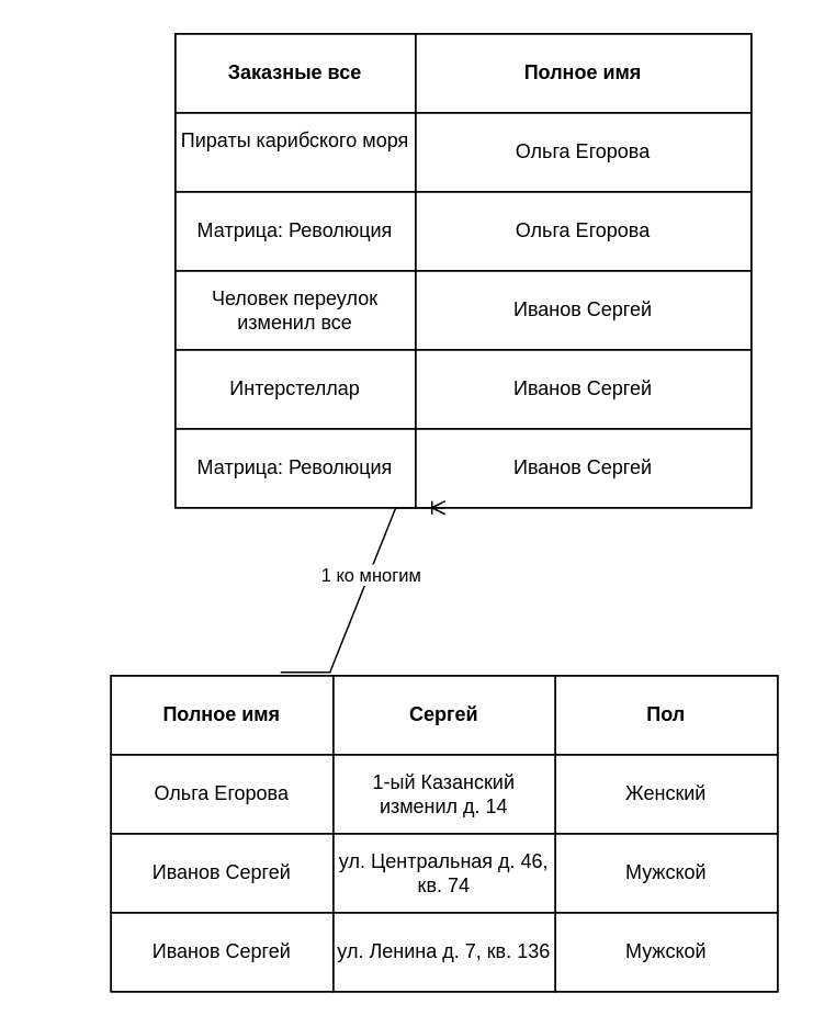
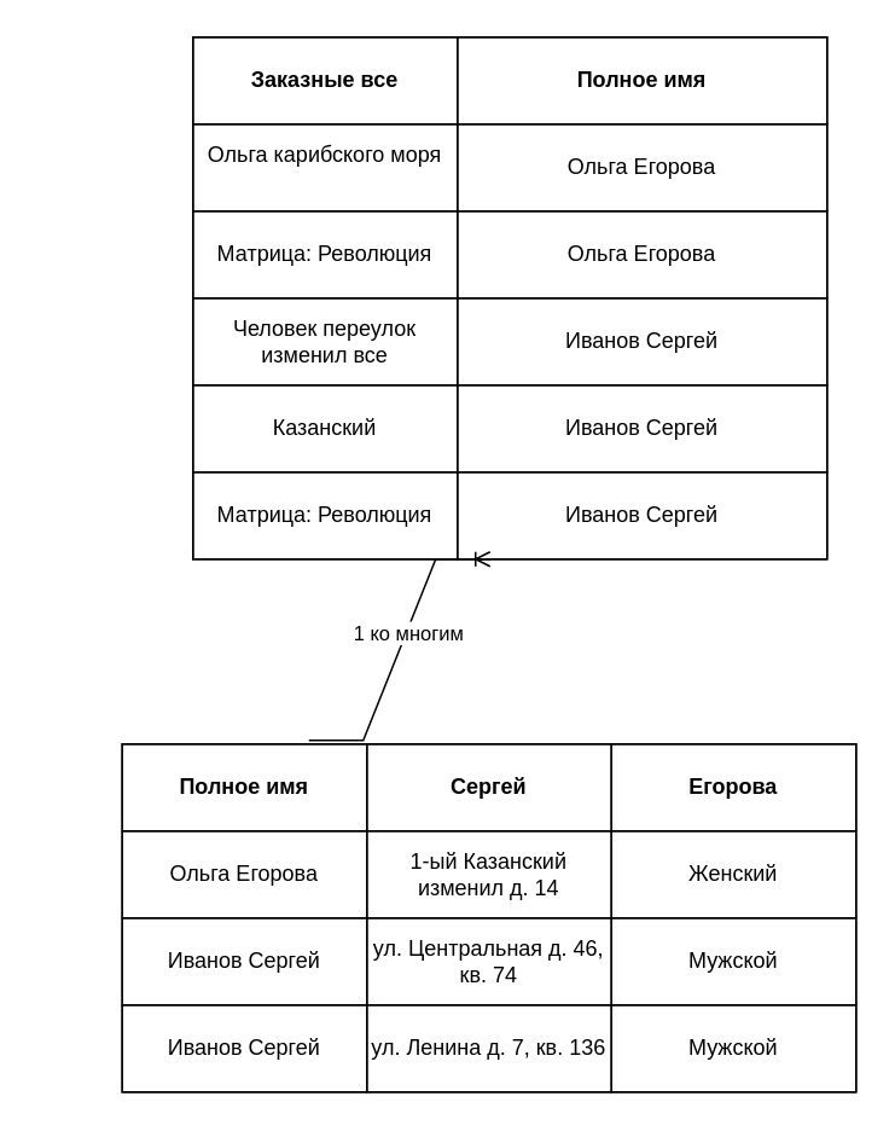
  <mxCell id="0" />
  <mxCell id="1" parent="0" />
  <mxCell id="2" value="" style="childLayout=tableLayout;recursiveResize=0;shadow=0;fillColor=none;" vertex="1" parent="1"><mxGeometry x="106" y="20" width="350" height="288" as="geometry" /></mxCell>
  <mxCell id="3" style="shape=tableRow;horizontal=0;startSize=0;swimlaneHead=0;swimlaneBody=0;top=0;left=0;bottom=0;right=0;dropTarget=0;collapsible=0;recursiveResize=0;expand=0;fontStyle=0;fillColor=none;strokeColor=inherit;" vertex="1" parent="2"><mxGeometry width="350" height="48" as="geometry" /></mxCell>
  <mxCell id="4" value="Заказные все" style="connectable=0;recursiveResize=0;strokeColor=inherit;fillColor=none;align=center;whiteSpace=wrap;html=1;fontStyle=1" vertex="1" parent="3"><mxGeometry width="146" height="48" as="geometry"><mxRectangle width="146" height="48" as="alternateBounds" /></mxGeometry></mxCell>
  <mxCell id="5" value="Полное имя" style="connectable=0;recursiveResize=0;strokeColor=inherit;fillColor=none;align=center;whiteSpace=wrap;html=1;fontStyle=1" vertex="1" parent="3"><mxGeometry x="146" width="204" height="48" as="geometry"><mxRectangle width="204" height="48" as="alternateBounds" /></mxGeometry></mxCell>
  <mxCell id="6" value="" style="shape=tableRow;horizontal=0;startSize=0;swimlaneHead=0;swimlaneBody=0;top=0;left=0;bottom=0;right=0;dropTarget=0;collapsible=0;recursiveResize=0;expand=0;fontStyle=0;fillColor=none;strokeColor=inherit;" vertex="1" parent="2"><mxGeometry y="48" width="350" height="48" as="geometry" /></mxCell>
- <mxCell id="7" value="Пираты карибского моря&lt;div style=&quot;border-color: var(--border-color);&quot;&gt;&lt;br style=&quot;border-color: var(--border-color); text-align: left;&quot;&gt;&lt;/div&gt;" style="connectable=0;recursiveResize=0;strokeColor=inherit;fillColor=none;align=center;whiteSpace=wrap;html=1;" vertex="1" parent="6"><mxGeometry width="146" height="48" as="geometry"><mxRectangle width="146" height="48" as="alternateBounds" /></mxGeometry></mxCell>
+ <mxCell id="7" value="Ольга карибского моря&lt;div style=&quot;border-color: var(--border-color);&quot;&gt;&lt;br style=&quot;border-color: var(--border-color); text-align: left;&quot;&gt;&lt;/div&gt;" style="connectable=0;recursiveResize=0;strokeColor=inherit;fillColor=none;align=center;whiteSpace=wrap;html=1;" vertex="1" parent="6"><mxGeometry width="146" height="48" as="geometry"><mxRectangle width="146" height="48" as="alternateBounds" /></mxGeometry></mxCell>
  <mxCell id="8" value="Ольга Егорова" style="connectable=0;recursiveResize=0;strokeColor=inherit;fillColor=none;align=center;whiteSpace=wrap;html=1;" vertex="1" parent="6"><mxGeometry x="146" width="204" height="48" as="geometry"><mxRectangle width="204" height="48" as="alternateBounds" /></mxGeometry></mxCell>
  <mxCell id="9" style="shape=tableRow;horizontal=0;startSize=0;swimlaneHead=0;swimlaneBody=0;top=0;left=0;bottom=0;right=0;dropTarget=0;collapsible=0;recursiveResize=0;expand=0;fontStyle=0;fillColor=none;strokeColor=inherit;" vertex="1" parent="2"><mxGeometry y="96" width="350" height="48" as="geometry" /></mxCell>
  <mxCell id="10" value="&lt;span style=&quot;text-align: left;&quot;&gt;Матрица: Революция&lt;/span&gt;" style="connectable=0;recursiveResize=0;strokeColor=inherit;fillColor=none;align=center;whiteSpace=wrap;html=1;" vertex="1" parent="9"><mxGeometry width="146" height="48" as="geometry"><mxRectangle width="146" height="48" as="alternateBounds" /></mxGeometry></mxCell>
  <mxCell id="11" value="Ольга Егорова" style="connectable=0;recursiveResize=0;strokeColor=inherit;fillColor=none;align=center;whiteSpace=wrap;html=1;" vertex="1" parent="9"><mxGeometry x="146" width="204" height="48" as="geometry"><mxRectangle width="204" height="48" as="alternateBounds" /></mxGeometry></mxCell>
  <mxCell id="12" style="shape=tableRow;horizontal=0;startSize=0;swimlaneHead=0;swimlaneBody=0;top=0;left=0;bottom=0;right=0;dropTarget=0;collapsible=0;recursiveResize=0;expand=0;fontStyle=0;fillColor=none;strokeColor=inherit;" vertex="1" parent="2"><mxGeometry y="144" width="350" height="48" as="geometry" /></mxCell>
  <mxCell id="13" value="&lt;span style=&quot;text-align: left;&quot;&gt;Человек переулок изменил все&lt;/span&gt;" style="connectable=0;recursiveResize=0;strokeColor=inherit;fillColor=none;align=center;whiteSpace=wrap;html=1;" vertex="1" parent="12"><mxGeometry width="146" height="48" as="geometry"><mxRectangle width="146" height="48" as="alternateBounds" /></mxGeometry></mxCell>
  <mxCell id="14" value="Иванов Сергей" style="connectable=0;recursiveResize=0;strokeColor=inherit;fillColor=none;align=center;whiteSpace=wrap;html=1;" vertex="1" parent="12"><mxGeometry x="146" width="204" height="48" as="geometry"><mxRectangle width="204" height="48" as="alternateBounds" /></mxGeometry></mxCell>
  <mxCell id="15" style="shape=tableRow;horizontal=0;startSize=0;swimlaneHead=0;swimlaneBody=0;top=0;left=0;bottom=0;right=0;dropTarget=0;collapsible=0;recursiveResize=0;expand=0;fontStyle=0;fillColor=none;strokeColor=inherit;" vertex="1" parent="2"><mxGeometry y="192" width="350" height="48" as="geometry" /></mxCell>
- <mxCell id="16" value="Интерстеллар" style="connectable=0;recursiveResize=0;strokeColor=inherit;fillColor=none;align=center;whiteSpace=wrap;html=1;" vertex="1" parent="15"><mxGeometry width="146" height="48" as="geometry"><mxRectangle width="146" height="48" as="alternateBounds" /></mxGeometry></mxCell>
+ <mxCell id="16" value="Казанский" style="connectable=0;recursiveResize=0;strokeColor=inherit;fillColor=none;align=center;whiteSpace=wrap;html=1;" vertex="1" parent="15"><mxGeometry width="146" height="48" as="geometry"><mxRectangle width="146" height="48" as="alternateBounds" /></mxGeometry></mxCell>
  <mxCell id="17" value="Иванов Сергей" style="connectable=0;recursiveResize=0;strokeColor=inherit;fillColor=none;align=center;whiteSpace=wrap;html=1;" vertex="1" parent="15"><mxGeometry x="146" width="204" height="48" as="geometry"><mxRectangle width="204" height="48" as="alternateBounds" /></mxGeometry></mxCell>
  <mxCell id="18" style="shape=tableRow;horizontal=0;startSize=0;swimlaneHead=0;swimlaneBody=0;top=0;left=0;bottom=0;right=0;dropTarget=0;collapsible=0;recursiveResize=0;expand=0;fontStyle=0;fillColor=none;strokeColor=inherit;" vertex="1" parent="2"><mxGeometry y="240" width="350" height="48" as="geometry" /></mxCell>
  <mxCell id="19" value="&lt;span style=&quot;text-align: left;&quot;&gt;Матрица: Революция&lt;/span&gt;" style="connectable=0;recursiveResize=0;strokeColor=inherit;fillColor=none;align=center;whiteSpace=wrap;html=1;" vertex="1" parent="18"><mxGeometry width="146" height="48" as="geometry"><mxRectangle width="146" height="48" as="alternateBounds" /></mxGeometry></mxCell>
  <mxCell id="20" value="Иванов Сергей" style="connectable=0;recursiveResize=0;strokeColor=inherit;fillColor=none;align=center;whiteSpace=wrap;html=1;" vertex="1" parent="18"><mxGeometry x="146" width="204" height="48" as="geometry"><mxRectangle width="204" height="48" as="alternateBounds" /></mxGeometry></mxCell>
  <mxCell id="21" value="" style="childLayout=tableLayout;recursiveResize=0;shadow=0;fillColor=none;" vertex="1" parent="1"><mxGeometry x="67" y="410" width="405" height="192" as="geometry" /></mxCell>
  <mxCell id="22" style="shape=tableRow;horizontal=0;startSize=0;swimlaneHead=0;swimlaneBody=0;top=0;left=0;bottom=0;right=0;dropTarget=0;collapsible=0;recursiveResize=0;expand=0;fontStyle=0;fillColor=none;strokeColor=inherit;" vertex="1" parent="21"><mxGeometry width="405" height="48" as="geometry" /></mxCell>
  <mxCell id="23" value="Полное имя" style="connectable=0;recursiveResize=0;strokeColor=inherit;fillColor=none;align=center;whiteSpace=wrap;html=1;fontStyle=1" vertex="1" parent="22"><mxGeometry width="135" height="48" as="geometry"><mxRectangle width="135" height="48" as="alternateBounds" /></mxGeometry></mxCell>
  <mxCell id="24" value="Сергей" style="connectable=0;recursiveResize=0;strokeColor=inherit;fillColor=none;align=center;whiteSpace=wrap;html=1;fontStyle=1" vertex="1" parent="22"><mxGeometry x="135" width="135" height="48" as="geometry"><mxRectangle width="135" height="48" as="alternateBounds" /></mxGeometry></mxCell>
- <mxCell id="25" value="Пол" style="connectable=0;recursiveResize=0;strokeColor=inherit;fillColor=none;align=center;whiteSpace=wrap;html=1;fontStyle=1" vertex="1" parent="22"><mxGeometry x="270" width="135" height="48" as="geometry"><mxRectangle width="135" height="48" as="alternateBounds" /></mxGeometry></mxCell>
+ <mxCell id="25" value="Егорова" style="connectable=0;recursiveResize=0;strokeColor=inherit;fillColor=none;align=center;whiteSpace=wrap;html=1;fontStyle=1" vertex="1" parent="22"><mxGeometry x="270" width="135" height="48" as="geometry"><mxRectangle width="135" height="48" as="alternateBounds" /></mxGeometry></mxCell>
  <mxCell id="26" value="" style="shape=tableRow;horizontal=0;startSize=0;swimlaneHead=0;swimlaneBody=0;top=0;left=0;bottom=0;right=0;dropTarget=0;collapsible=0;recursiveResize=0;expand=0;fontStyle=0;fillColor=none;strokeColor=inherit;" vertex="1" parent="21"><mxGeometry y="48" width="405" height="48" as="geometry" /></mxCell>
  <mxCell id="27" value="Ольга Егорова" style="connectable=0;recursiveResize=0;strokeColor=inherit;fillColor=none;align=center;whiteSpace=wrap;html=1;" vertex="1" parent="26"><mxGeometry width="135" height="48" as="geometry"><mxRectangle width="135" height="48" as="alternateBounds" /></mxGeometry></mxCell>
  <mxCell id="28" value="1-ый Казанский изменил д. 14" style="connectable=0;recursiveResize=0;strokeColor=inherit;fillColor=none;align=center;whiteSpace=wrap;html=1;" vertex="1" parent="26"><mxGeometry x="135" width="135" height="48" as="geometry"><mxRectangle width="135" height="48" as="alternateBounds" /></mxGeometry></mxCell>
  <mxCell id="29" value="Женский" style="connectable=0;recursiveResize=0;strokeColor=inherit;fillColor=none;align=center;whiteSpace=wrap;html=1;" vertex="1" parent="26"><mxGeometry x="270" width="135" height="48" as="geometry"><mxRectangle width="135" height="48" as="alternateBounds" /></mxGeometry></mxCell>
  <mxCell id="30" style="shape=tableRow;horizontal=0;startSize=0;swimlaneHead=0;swimlaneBody=0;top=0;left=0;bottom=0;right=0;dropTarget=0;collapsible=0;recursiveResize=0;expand=0;fontStyle=0;fillColor=none;strokeColor=inherit;" vertex="1" parent="21"><mxGeometry y="96" width="405" height="48" as="geometry" /></mxCell>
  <mxCell id="31" value="Иванов Сергей" style="connectable=0;recursiveResize=0;strokeColor=inherit;fillColor=none;align=center;whiteSpace=wrap;html=1;" vertex="1" parent="30"><mxGeometry width="135" height="48" as="geometry"><mxRectangle width="135" height="48" as="alternateBounds" /></mxGeometry></mxCell>
  <mxCell id="32" value="ул. Центральная д. 46, кв. 74" style="connectable=0;recursiveResize=0;strokeColor=inherit;fillColor=none;align=center;whiteSpace=wrap;html=1;" vertex="1" parent="30"><mxGeometry x="135" width="135" height="48" as="geometry"><mxRectangle width="135" height="48" as="alternateBounds" /></mxGeometry></mxCell>
  <mxCell id="33" value="Мужской" style="connectable=0;recursiveResize=0;strokeColor=inherit;fillColor=none;align=center;whiteSpace=wrap;html=1;" vertex="1" parent="30"><mxGeometry x="270" width="135" height="48" as="geometry"><mxRectangle width="135" height="48" as="alternateBounds" /></mxGeometry></mxCell>
  <mxCell id="34" style="shape=tableRow;horizontal=0;startSize=0;swimlaneHead=0;swimlaneBody=0;top=0;left=0;bottom=0;right=0;dropTarget=0;collapsible=0;recursiveResize=0;expand=0;fontStyle=0;fillColor=none;strokeColor=inherit;" vertex="1" parent="21"><mxGeometry y="144" width="405" height="48" as="geometry" /></mxCell>
  <mxCell id="35" value="Иванов Сергей" style="connectable=0;recursiveResize=0;strokeColor=inherit;fillColor=none;align=center;whiteSpace=wrap;html=1;" vertex="1" parent="34"><mxGeometry width="135" height="48" as="geometry"><mxRectangle width="135" height="48" as="alternateBounds" /></mxGeometry></mxCell>
  <mxCell id="36" value="ул. Ленина д. 7, кв. 136" style="connectable=0;recursiveResize=0;strokeColor=inherit;fillColor=none;align=center;whiteSpace=wrap;html=1;" vertex="1" parent="34"><mxGeometry x="135" width="135" height="48" as="geometry"><mxRectangle width="135" height="48" as="alternateBounds" /></mxGeometry></mxCell>
  <mxCell id="37" value="Мужской" style="connectable=0;recursiveResize=0;strokeColor=inherit;fillColor=none;align=center;whiteSpace=wrap;html=1;" vertex="1" parent="34"><mxGeometry x="270" width="135" height="48" as="geometry"><mxRectangle width="135" height="48" as="alternateBounds" /></mxGeometry></mxCell>
  <mxCell id="38" value="" style="edgeStyle=entityRelationEdgeStyle;fontSize=12;html=1;endArrow=ERoneToMany;rounded=0;" edge="1" parent="1"><mxGeometry width="100" height="100" relative="1" as="geometry"><mxPoint x="170" y="408" as="sourcePoint" /><mxPoint x="270" y="308" as="targetPoint" /><Array as="points"><mxPoint x="20" y="378" /></Array></mxGeometry></mxCell>
  <mxCell id="39" value="1 ко многим" style="edgeLabel;html=1;align=center;verticalAlign=middle;resizable=0;points=[];" vertex="1" connectable="0" parent="38"><mxGeometry x="0.122" y="-1" relative="1" as="geometry"><mxPoint as="offset" /></mxGeometry></mxCell>
